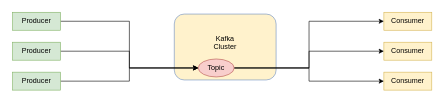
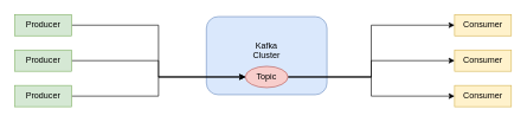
  <mxCell id="0" />
  <mxCell id="1" parent="0" />
- <mxCell id="2" value="Kafka&lt;br&gt;Cluster&lt;br&gt;&lt;br&gt;" style="rounded=1;whiteSpace=wrap;html=1;fillColor=#fff2cc;strokeColor=#6c8ebf;" vertex="1" parent="1"><mxGeometry x="290" y="23" width="170" height="110" as="geometry" /></mxCell>
+ <mxCell id="2" value="Kafka&lt;br&gt;Cluster&lt;br&gt;&lt;br&gt;" style="rounded=1;whiteSpace=wrap;html=1;fillColor=#dae8fc;strokeColor=#6c8ebf;" vertex="1" parent="1"><mxGeometry x="290" y="23" width="170" height="110" as="geometry" /></mxCell>
  <mxCell id="3" style="edgeStyle=orthogonalEdgeStyle;rounded=0;orthogonalLoop=1;jettySize=auto;html=1;exitX=1;exitY=0.5;exitDx=0;exitDy=0;entryX=0;entryY=0.5;entryDx=0;entryDy=0;" edge="1" parent="1" source="4" target="15"><mxGeometry relative="1" as="geometry" /></mxCell>
  <mxCell id="4" value="Producer" style="rounded=0;whiteSpace=wrap;html=1;fillColor=#d5e8d4;strokeColor=#82b366;" vertex="1" parent="1"><mxGeometry x="20" y="20" width="80" height="30" as="geometry" /></mxCell>
  <mxCell id="5" style="edgeStyle=orthogonalEdgeStyle;rounded=0;orthogonalLoop=1;jettySize=auto;html=1;entryX=0;entryY=0.5;entryDx=0;entryDy=0;" edge="1" parent="1" source="6" target="15"><mxGeometry relative="1" as="geometry" /></mxCell>
  <mxCell id="6" value="Producer" style="rounded=0;whiteSpace=wrap;html=1;fillColor=#d5e8d4;strokeColor=#82b366;" vertex="1" parent="1"><mxGeometry x="20" y="120" width="80" height="30" as="geometry" /></mxCell>
  <mxCell id="7" style="edgeStyle=orthogonalEdgeStyle;rounded=0;orthogonalLoop=1;jettySize=auto;html=1;exitX=1;exitY=0.5;exitDx=0;exitDy=0;entryX=0;entryY=0.5;entryDx=0;entryDy=0;" edge="1" parent="1" source="8" target="15"><mxGeometry relative="1" as="geometry" /></mxCell>
  <mxCell id="8" value="Producer" style="rounded=0;whiteSpace=wrap;html=1;fillColor=#d5e8d4;strokeColor=#82b366;" vertex="1" parent="1"><mxGeometry x="20" y="70" width="80" height="30" as="geometry" /></mxCell>
  <mxCell id="9" value="Consumer" style="rounded=0;whiteSpace=wrap;html=1;fillColor=#fff2cc;strokeColor=#d6b656;" vertex="1" parent="1"><mxGeometry x="640" y="20" width="80" height="30" as="geometry" /></mxCell>
  <mxCell id="10" value="Consumer" style="rounded=0;whiteSpace=wrap;html=1;fillColor=#fff2cc;strokeColor=#d6b656;" vertex="1" parent="1"><mxGeometry x="640" y="120" width="80" height="30" as="geometry" /></mxCell>
  <mxCell id="11" value="Consumer" style="rounded=0;whiteSpace=wrap;html=1;fillColor=#fff2cc;strokeColor=#d6b656;" vertex="1" parent="1"><mxGeometry x="640" y="70" width="80" height="30" as="geometry" /></mxCell>
  <mxCell id="12" style="edgeStyle=orthogonalEdgeStyle;rounded=0;orthogonalLoop=1;jettySize=auto;html=1;entryX=0;entryY=0.5;entryDx=0;entryDy=0;" edge="1" parent="1" source="15" target="9"><mxGeometry relative="1" as="geometry" /></mxCell>
  <mxCell id="13" style="edgeStyle=orthogonalEdgeStyle;rounded=0;orthogonalLoop=1;jettySize=auto;html=1;exitX=1;exitY=0.5;exitDx=0;exitDy=0;entryX=0;entryY=0.5;entryDx=0;entryDy=0;" edge="1" parent="1" source="15" target="11"><mxGeometry relative="1" as="geometry" /></mxCell>
  <mxCell id="14" style="edgeStyle=orthogonalEdgeStyle;rounded=0;orthogonalLoop=1;jettySize=auto;html=1;exitX=1;exitY=0.5;exitDx=0;exitDy=0;entryX=0;entryY=0.5;entryDx=0;entryDy=0;" edge="1" parent="1" source="15" target="10"><mxGeometry relative="1" as="geometry" /></mxCell>
- <mxCell id="15" value="Topic" style="ellipse;whiteSpace=wrap;html=1;fillColor=#f8cecc;strokeColor=#b85450;" vertex="1" parent="1"><mxGeometry x="330" y="98" width="60" height="30" as="geometry" /></mxCell>
+ <mxCell id="15" value="Topic" style="ellipse;whiteSpace=wrap;html=1;fillColor=#f8cecc;strokeColor=#b85450;" vertex="1" parent="1"><mxGeometry x="345" y="93" width="60" height="30" as="geometry" /></mxCell>
